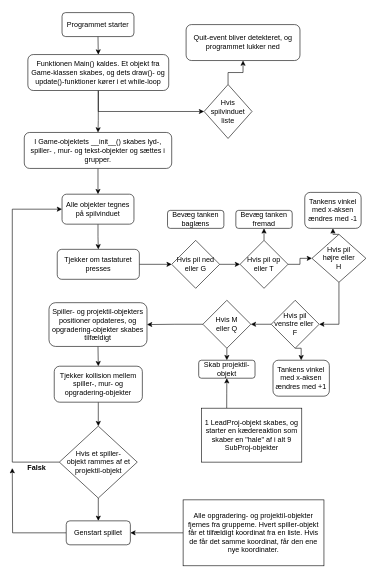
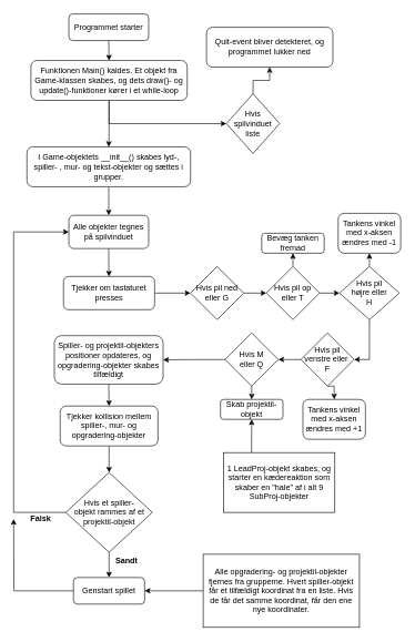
  <mxCell id="0" />
  <mxCell id="1" parent="0" />
  <mxCell id="2" style="edgeStyle=orthogonalEdgeStyle;rounded=0;orthogonalLoop=1;jettySize=auto;html=1;exitX=0;exitY=0.5;exitDx=0;exitDy=0;entryX=0;entryY=0.5;entryDx=0;entryDy=0;" edge="1" parent="1" source="41" target="14"><mxGeometry relative="1" as="geometry"><Array as="points"><mxPoint x="20" y="770" /><mxPoint x="20" y="348" /></Array></mxGeometry></mxCell>
  <mxCell id="3" style="edgeStyle=orthogonalEdgeStyle;rounded=0;orthogonalLoop=1;jettySize=auto;html=1;exitX=0.5;exitY=1;exitDx=0;exitDy=0;entryX=0.5;entryY=0;entryDx=0;entryDy=0;" edge="1" parent="1" source="4" target="7"><mxGeometry relative="1" as="geometry" /></mxCell>
  <mxCell id="4" value="Programmet starter" style="rounded=1;whiteSpace=wrap;html=1;" vertex="1" parent="1"><mxGeometry x="103" y="20" width="120" height="40" as="geometry" /></mxCell>
  <mxCell id="5" style="edgeStyle=orthogonalEdgeStyle;rounded=0;orthogonalLoop=1;jettySize=auto;html=1;exitX=0.5;exitY=1;exitDx=0;exitDy=0;entryX=0.5;entryY=0;entryDx=0;entryDy=0;" edge="1" parent="1" source="7" target="12"><mxGeometry relative="1" as="geometry"><Array as="points"><mxPoint x="163" y="200" /><mxPoint x="163" y="200" /></Array></mxGeometry></mxCell>
  <mxCell id="6" style="edgeStyle=orthogonalEdgeStyle;rounded=0;orthogonalLoop=1;jettySize=auto;html=1;exitX=0.5;exitY=1;exitDx=0;exitDy=0;entryX=0;entryY=0.5;entryDx=0;entryDy=0;" edge="1" parent="1" source="7" target="10"><mxGeometry relative="1" as="geometry" /></mxCell>
  <mxCell id="7" value="Funktionen Main() kaldes. Et objekt fra Game-klassen skabes, og dets draw()- og update()-funktioner kører i et while-loop" style="rounded=1;whiteSpace=wrap;html=1;" vertex="1" parent="1"><mxGeometry x="46" y="90" width="235" height="60" as="geometry" /></mxCell>
  <mxCell id="8" value="Quit-event bliver detekteret, og programmet lukker ned" style="rounded=1;whiteSpace=wrap;html=1;" vertex="1" parent="1"><mxGeometry x="310" y="40" width="190" height="60" as="geometry" /></mxCell>
  <mxCell id="9" style="edgeStyle=orthogonalEdgeStyle;rounded=0;orthogonalLoop=1;jettySize=auto;html=1;exitX=0.5;exitY=0;exitDx=0;exitDy=0;entryX=0.5;entryY=1;entryDx=0;entryDy=0;" edge="1" parent="1" source="10" target="8"><mxGeometry relative="1" as="geometry" /></mxCell>
  <mxCell id="10" value="&lt;span style=&quot;white-space: normal&quot;&gt;Hvis spilvinduet liste&lt;/span&gt;" style="rhombus;whiteSpace=wrap;html=1;" vertex="1" parent="1"><mxGeometry x="340" y="140" width="80" height="90" as="geometry" /></mxCell>
  <mxCell id="11" style="edgeStyle=orthogonalEdgeStyle;rounded=0;orthogonalLoop=1;jettySize=auto;html=1;exitX=0.5;exitY=1;exitDx=0;exitDy=0;entryX=0.5;entryY=0;entryDx=0;entryDy=0;" edge="1" parent="1" source="12" target="14"><mxGeometry relative="1" as="geometry" /></mxCell>
  <mxCell id="12" value="I Game-objektets __init__() skabes lyd-, spiller- , mur- og tekst-objekter og sættes i grupper." style="rounded=1;whiteSpace=wrap;html=1;" vertex="1" parent="1"><mxGeometry x="40" y="220" width="246" height="60" as="geometry" /></mxCell>
  <mxCell id="13" style="edgeStyle=orthogonalEdgeStyle;rounded=0;orthogonalLoop=1;jettySize=auto;html=1;exitX=0.5;exitY=1;exitDx=0;exitDy=0;entryX=0.5;entryY=0;entryDx=0;entryDy=0;" edge="1" parent="1" source="14" target="18"><mxGeometry relative="1" as="geometry" /></mxCell>
  <mxCell id="14" value="Alle objekter tegnes på spilvinduet" style="rounded=1;whiteSpace=wrap;html=1;" vertex="1" parent="1"><mxGeometry x="103" y="323" width="120" height="50" as="geometry" /></mxCell>
  <mxCell id="15" style="edgeStyle=orthogonalEdgeStyle;rounded=0;orthogonalLoop=1;jettySize=auto;html=1;exitX=0.5;exitY=1;exitDx=0;exitDy=0;entryX=0.5;entryY=0;entryDx=0;entryDy=0;" edge="1" parent="1" source="16" target="39"><mxGeometry relative="1" as="geometry" /></mxCell>
  <mxCell id="16" value="Spiller- og projektil-objekters positioner opdateres, og opgradering-objekter skabes tilfældigt" style="rounded=1;whiteSpace=wrap;html=1;" vertex="1" parent="1"><mxGeometry x="81.25" y="504" width="163.5" height="73" as="geometry" /></mxCell>
  <mxCell id="17" style="edgeStyle=orthogonalEdgeStyle;rounded=0;orthogonalLoop=1;jettySize=auto;html=1;exitX=1;exitY=0.5;exitDx=0;exitDy=0;entryX=0;entryY=0.5;entryDx=0;entryDy=0;" edge="1" parent="1" source="18" target="20"><mxGeometry relative="1" as="geometry" /></mxCell>
  <mxCell id="18" value="Tjekker om tastaturet presses" style="rounded=1;whiteSpace=wrap;html=1;" vertex="1" parent="1"><mxGeometry x="95" y="415" width="137" height="50" as="geometry" /></mxCell>
  <mxCell id="19" style="edgeStyle=orthogonalEdgeStyle;rounded=0;orthogonalLoop=1;jettySize=auto;html=1;exitX=1;exitY=0.5;exitDx=0;exitDy=0;entryX=0;entryY=0.5;entryDx=0;entryDy=0;" edge="1" parent="1" source="20" target="23"><mxGeometry relative="1" as="geometry" /></mxCell>
  <mxCell id="20" value="Hvis pil ned eller G" style="rhombus;whiteSpace=wrap;html=1;" vertex="1" parent="1"><mxGeometry x="286" y="400" width="80" height="80" as="geometry" /></mxCell>
  <mxCell id="21" style="edgeStyle=orthogonalEdgeStyle;rounded=0;orthogonalLoop=1;jettySize=auto;html=1;exitX=1;exitY=0.5;exitDx=0;exitDy=0;entryX=0;entryY=0.5;entryDx=0;entryDy=0;" edge="1" parent="1" source="23" target="29"><mxGeometry relative="1" as="geometry" /></mxCell>
  <mxCell id="22" style="edgeStyle=orthogonalEdgeStyle;rounded=0;orthogonalLoop=1;jettySize=auto;html=1;exitX=0.5;exitY=0;exitDx=0;exitDy=0;entryX=0.5;entryY=1;entryDx=0;entryDy=0;" edge="1" parent="1" source="23" target="35"><mxGeometry relative="1" as="geometry" /></mxCell>
  <mxCell id="23" value="Hvis pil op eller T" style="rhombus;whiteSpace=wrap;html=1;" vertex="1" parent="1"><mxGeometry x="400" y="400" width="80" height="80" as="geometry" /></mxCell>
  <mxCell id="24" style="edgeStyle=orthogonalEdgeStyle;rounded=0;orthogonalLoop=1;jettySize=auto;html=1;exitX=0;exitY=0.5;exitDx=0;exitDy=0;entryX=1;entryY=0.5;entryDx=0;entryDy=0;" edge="1" parent="1" source="26" target="32"><mxGeometry relative="1" as="geometry" /></mxCell>
  <mxCell id="25" style="edgeStyle=orthogonalEdgeStyle;rounded=0;orthogonalLoop=1;jettySize=auto;html=1;exitX=0.5;exitY=1;exitDx=0;exitDy=0;entryX=0.5;entryY=0;entryDx=0;entryDy=0;" edge="1" parent="1" source="26" target="36"><mxGeometry relative="1" as="geometry" /></mxCell>
  <mxCell id="26" value="Hvis pil venstre eller&amp;nbsp; F" style="rhombus;whiteSpace=wrap;html=1;" vertex="1" parent="1"><mxGeometry x="452" y="500" width="80" height="80" as="geometry" /></mxCell>
  <mxCell id="27" style="edgeStyle=orthogonalEdgeStyle;rounded=0;orthogonalLoop=1;jettySize=auto;html=1;exitX=0.5;exitY=1;exitDx=0;exitDy=0;entryX=1;entryY=0.5;entryDx=0;entryDy=0;" edge="1" parent="1" source="29" target="26"><mxGeometry relative="1" as="geometry" /></mxCell>
  <mxCell id="28" style="edgeStyle=orthogonalEdgeStyle;rounded=0;orthogonalLoop=1;jettySize=auto;html=1;exitX=0.5;exitY=0;exitDx=0;exitDy=0;entryX=0.5;entryY=1;entryDx=0;entryDy=0;" edge="1" parent="1" source="29" target="34"><mxGeometry relative="1" as="geometry" /></mxCell>
- <mxCell id="29" value="Hvis pil &lt;br&gt;højre eller &lt;br&gt;H" style="rhombus;whiteSpace=wrap;html=1;" vertex="1" parent="1"><mxGeometry x="520" y="390" width="90" height="80" as="geometry" /></mxCell>
+ <mxCell id="29" value="Hvis pil &lt;br&gt;højre eller &lt;br&gt;H" style="rhombus;whiteSpace=wrap;html=1;" vertex="1" parent="1"><mxGeometry x="510" y="400" width="90" height="80" as="geometry" /></mxCell>
  <mxCell id="30" style="edgeStyle=orthogonalEdgeStyle;rounded=0;orthogonalLoop=1;jettySize=auto;html=1;exitX=0.5;exitY=1;exitDx=0;exitDy=0;entryX=0.5;entryY=0;entryDx=0;entryDy=0;" edge="1" parent="1" source="32" target="37"><mxGeometry relative="1" as="geometry" /></mxCell>
  <mxCell id="31" style="edgeStyle=orthogonalEdgeStyle;rounded=0;orthogonalLoop=1;jettySize=auto;html=1;exitX=0;exitY=0.5;exitDx=0;exitDy=0;entryX=1;entryY=0.5;entryDx=0;entryDy=0;" edge="1" parent="1" source="32" target="16"><mxGeometry relative="1" as="geometry" /></mxCell>
  <mxCell id="32" value="Hvis M &lt;br&gt;eller Q" style="rhombus;whiteSpace=wrap;html=1;" vertex="1" parent="1"><mxGeometry x="338" y="500" width="80" height="80" as="geometry" /></mxCell>
- <mxCell id="33" value="Bevæg tanken baglæns" style="rounded=1;whiteSpace=wrap;html=1;" vertex="1" parent="1"><mxGeometry x="279" y="350" width="94" height="30" as="geometry" /></mxCell>
  <mxCell id="34" value="Tankens vinkel med x-aksen ændres med -1" style="rounded=1;whiteSpace=wrap;html=1;" vertex="1" parent="1"><mxGeometry x="508" y="320" width="94" height="60" as="geometry" /></mxCell>
  <mxCell id="35" value="Bevæg tanken fremad" style="rounded=1;whiteSpace=wrap;html=1;" vertex="1" parent="1"><mxGeometry x="393" y="350" width="94" height="30" as="geometry" /></mxCell>
  <mxCell id="36" value="Tankens vinkel med x-aksen ændres med +1" style="rounded=1;whiteSpace=wrap;html=1;" vertex="1" parent="1"><mxGeometry x="455" y="600" width="94" height="60" as="geometry" /></mxCell>
  <mxCell id="37" value="Skab projektil-objekt" style="rounded=1;whiteSpace=wrap;html=1;" vertex="1" parent="1"><mxGeometry x="331" y="600" width="94" height="30" as="geometry" /></mxCell>
  <mxCell id="38" style="edgeStyle=orthogonalEdgeStyle;rounded=0;orthogonalLoop=1;jettySize=auto;html=1;exitX=0.5;exitY=1;exitDx=0;exitDy=0;entryX=0.5;entryY=0;entryDx=0;entryDy=0;" edge="1" parent="1" source="39" target="41"><mxGeometry relative="1" as="geometry" /></mxCell>
  <mxCell id="39" value="Tjekker kollision mellem spiller-, mur- og opgradering-objekter" style="rounded=1;whiteSpace=wrap;html=1;" vertex="1" parent="1"><mxGeometry x="90" y="610" width="147" height="60" as="geometry" /></mxCell>
  <mxCell id="40" style="edgeStyle=orthogonalEdgeStyle;rounded=0;orthogonalLoop=1;jettySize=auto;html=1;exitX=0.5;exitY=1;exitDx=0;exitDy=0;entryX=0.5;entryY=0;entryDx=0;entryDy=0;" edge="1" parent="1" source="41" target="43"><mxGeometry relative="1" as="geometry" /></mxCell>
  <mxCell id="41" value="Hvis et spiller-&lt;br&gt;objekt rammes af et &lt;br&gt;projektil-objekt" style="rhombus;whiteSpace=wrap;html=1;" vertex="1" parent="1"><mxGeometry x="98.5" y="710" width="130" height="120" as="geometry" /></mxCell>
  <mxCell id="42" style="edgeStyle=orthogonalEdgeStyle;rounded=0;orthogonalLoop=1;jettySize=auto;html=1;exitX=0;exitY=0.5;exitDx=0;exitDy=0;" edge="1" parent="1" source="43"><mxGeometry relative="1" as="geometry"><mxPoint x="20" y="780" as="targetPoint" /></mxGeometry></mxCell>
  <mxCell id="43" value="Genstart spillet" style="rounded=1;whiteSpace=wrap;html=1;" vertex="1" parent="1"><mxGeometry x="110" y="868" width="107" height="40" as="geometry" /></mxCell>
  <mxCell id="44" style="edgeStyle=orthogonalEdgeStyle;rounded=0;orthogonalLoop=1;jettySize=auto;html=1;exitX=0.25;exitY=0;exitDx=0;exitDy=0;entryX=0.5;entryY=1;entryDx=0;entryDy=0;" edge="1" parent="1" source="45" target="37"><mxGeometry relative="1" as="geometry" /></mxCell>
  <mxCell id="45" value="&lt;span style=&quot;white-space: normal&quot;&gt;1 LeadProj-objekt skabes, og starter en kædereaktion som skaber en &quot;hale&quot; af i alt 9 SubProj-objekter&lt;/span&gt;" style="rounded=0;whiteSpace=wrap;html=1;" vertex="1" parent="1"><mxGeometry x="336" y="680" width="167" height="90" as="geometry" /></mxCell>
  <mxCell id="46" style="edgeStyle=orthogonalEdgeStyle;rounded=0;orthogonalLoop=1;jettySize=auto;html=1;exitX=0;exitY=0.5;exitDx=0;exitDy=0;entryX=1;entryY=0.5;entryDx=0;entryDy=0;" edge="1" parent="1" source="47" target="43"><mxGeometry relative="1" as="geometry" /></mxCell>
  <mxCell id="47" value="Alle opgradering- og projektil-objekter fjernes fra grupperne. Hvert spiller-objekt får et tilfældigt koordinat fra en liste. Hvis de får det samme koordinat, får den ene nye koordinater." style="rounded=0;whiteSpace=wrap;html=1;" vertex="1" parent="1"><mxGeometry x="305" y="833" width="235" height="110" as="geometry" /></mxCell>
+ <mxCell id="48" value="&lt;b&gt;Sandt&lt;/b&gt;" style="text;html=1;strokeColor=none;fillColor=none;align=center;verticalAlign=middle;whiteSpace=wrap;rounded=0;" vertex="1" parent="1"><mxGeometry x="170" y="833" width="40" height="20" as="geometry" /></mxCell>
  <mxCell id="49" value="&lt;b&gt;Falsk&lt;/b&gt;" style="text;html=1;strokeColor=none;fillColor=none;align=center;verticalAlign=middle;whiteSpace=wrap;rounded=0;" vertex="1" parent="1"><mxGeometry x="41.25" y="770" width="40" height="20" as="geometry" /></mxCell>
